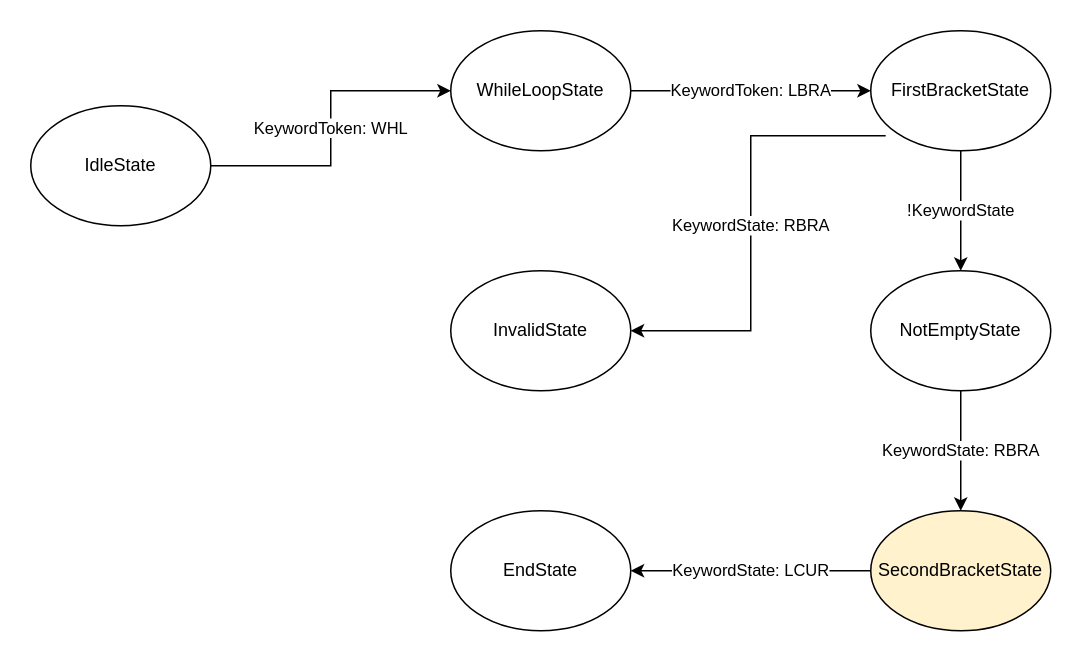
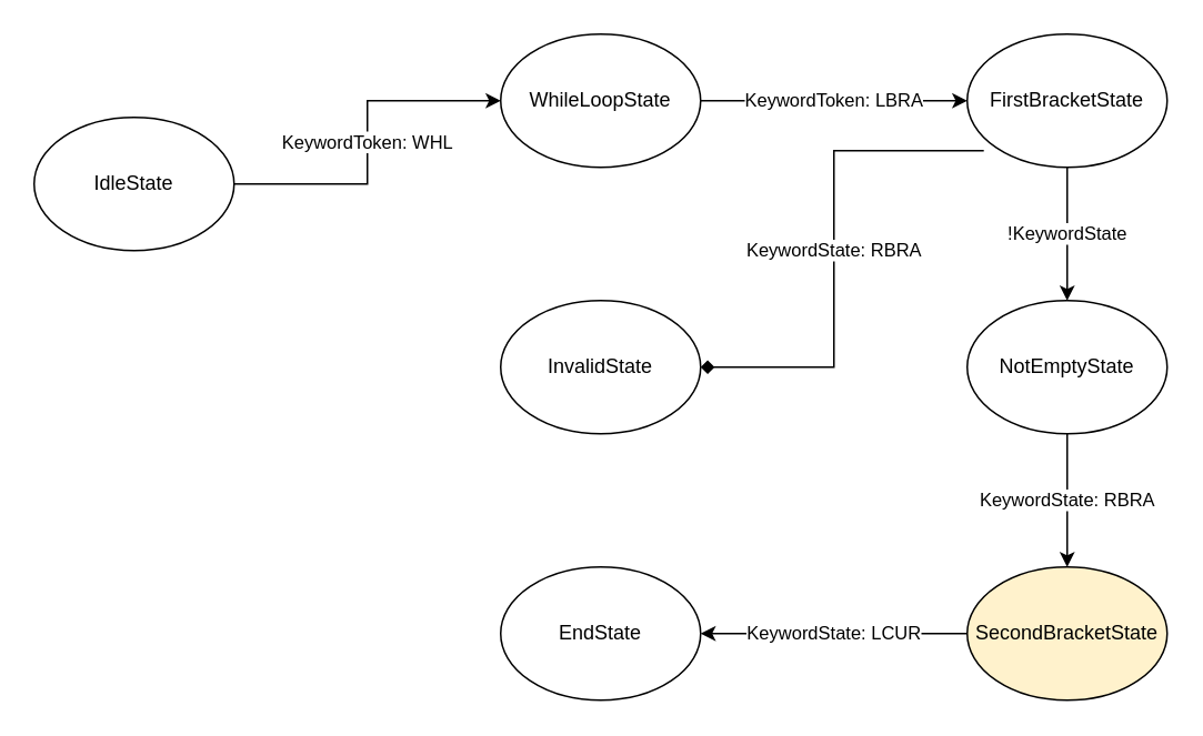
  <mxCell id="0" />
  <mxCell id="1" parent="0" />
  <mxCell id="2" value="KeywordToken: WHL" style="edgeStyle=orthogonalEdgeStyle;rounded=0;orthogonalLoop=1;jettySize=auto;html=1;exitX=1;exitY=0.5;exitDx=0;exitDy=0;entryX=0;entryY=0.5;entryDx=0;entryDy=0;" edge="1" parent="1" source="3" target="5"><mxGeometry relative="1" as="geometry" /></mxCell>
  <mxCell id="3" value="IdleState" style="ellipse;whiteSpace=wrap;html=1;" vertex="1" parent="1"><mxGeometry x="20" y="70" width="120" height="80" as="geometry" /></mxCell>
  <mxCell id="4" value="KeywordToken: LBRA" style="edgeStyle=orthogonalEdgeStyle;rounded=0;orthogonalLoop=1;jettySize=auto;html=1;exitX=1;exitY=0.5;exitDx=0;exitDy=0;entryX=0;entryY=0.5;entryDx=0;entryDy=0;" edge="1" parent="1" source="5" target="7"><mxGeometry relative="1" as="geometry" /></mxCell>
  <mxCell id="5" value="WhileLoopState" style="ellipse;whiteSpace=wrap;html=1;" vertex="1" parent="1"><mxGeometry x="300" y="20" width="120" height="80" as="geometry" /></mxCell>
  <mxCell id="6" value="!KeywordState" style="edgeStyle=orthogonalEdgeStyle;rounded=0;orthogonalLoop=1;jettySize=auto;html=1;entryX=0.5;entryY=0;entryDx=0;entryDy=0;" edge="1" parent="1" source="7" target="10"><mxGeometry relative="1" as="geometry" /></mxCell>
  <mxCell id="7" value="FirstBracketState" style="ellipse;whiteSpace=wrap;html=1;" vertex="1" parent="1"><mxGeometry x="580" y="20" width="120" height="80" as="geometry" /></mxCell>
  <mxCell id="8" value="KeywordState: RBRA" style="edgeStyle=orthogonalEdgeStyle;rounded=0;orthogonalLoop=1;jettySize=auto;html=1;exitX=0.5;exitY=1;exitDx=0;exitDy=0;" edge="1" parent="1" source="10" target="12"><mxGeometry relative="1" as="geometry" /></mxCell>
- <mxCell id="9" value="KeywordState: RBRA" style="edgeStyle=orthogonalEdgeStyle;rounded=0;orthogonalLoop=1;jettySize=auto;html=1;entryX=1;entryY=0.5;entryDx=0;entryDy=0;exitX=0.083;exitY=0.875;exitDx=0;exitDy=0;exitPerimeter=0;" edge="1" parent="1" source="7" target="14"><mxGeometry relative="1" as="geometry" /></mxCell>
+ <mxCell id="9" value="KeywordState: RBRA" style="edgeStyle=orthogonalEdgeStyle;rounded=0;orthogonalLoop=1;jettySize=auto;html=1;entryX=1;entryY=0.5;entryDx=0;entryDy=0;exitX=0.083;exitY=0.875;exitDx=0;exitDy=0;exitPerimeter=0;endArrow=diamond;" edge="1" parent="1" source="7" target="14"><mxGeometry relative="1" as="geometry" /></mxCell>
  <mxCell id="10" value="NotEmptyState" style="ellipse;whiteSpace=wrap;html=1;" vertex="1" parent="1"><mxGeometry x="580" y="180" width="120" height="80" as="geometry" /></mxCell>
  <mxCell id="11" value="KeywordState: LCUR" style="edgeStyle=orthogonalEdgeStyle;rounded=0;orthogonalLoop=1;jettySize=auto;html=1;entryX=1;entryY=0.5;entryDx=0;entryDy=0;" edge="1" parent="1" source="12" target="13"><mxGeometry relative="1" as="geometry" /></mxCell>
  <mxCell id="12" value="SecondBracketState" style="ellipse;whiteSpace=wrap;html=1;fillColor=#fff2cc;" vertex="1" parent="1"><mxGeometry x="580" y="340" width="120" height="80" as="geometry" /></mxCell>
  <mxCell id="13" value="EndState" style="ellipse;whiteSpace=wrap;html=1;" vertex="1" parent="1"><mxGeometry x="300" y="340" width="120" height="80" as="geometry" /></mxCell>
  <mxCell id="14" value="InvalidState" style="ellipse;whiteSpace=wrap;html=1;" vertex="1" parent="1"><mxGeometry x="300" y="180" width="120" height="80" as="geometry" /></mxCell>
